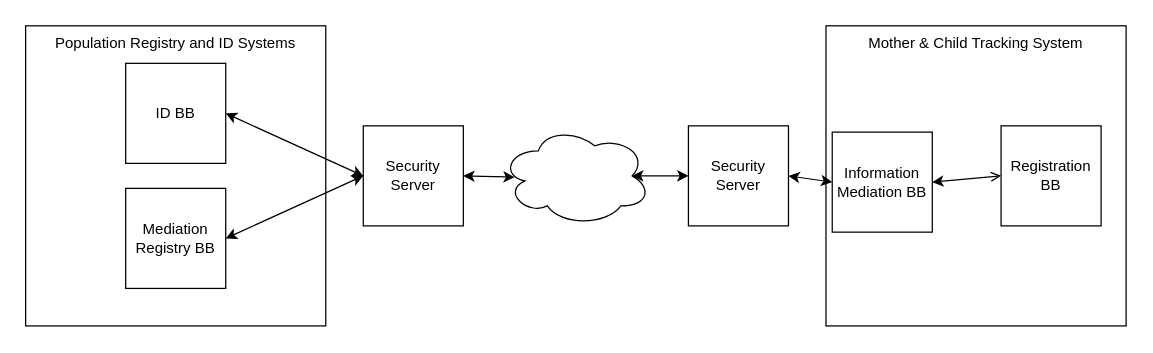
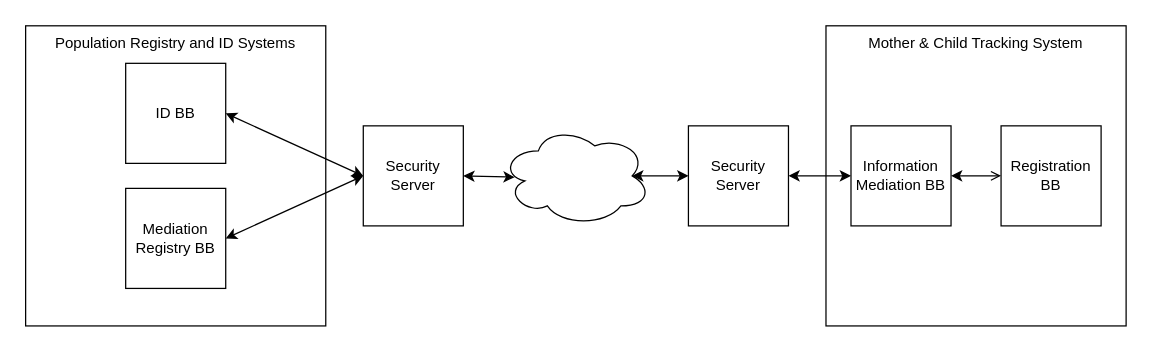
  <mxCell id="0" />
  <mxCell id="1" parent="0" />
  <mxCell id="2" value="Population Registry and ID Systems" style="whiteSpace=wrap;html=1;aspect=fixed;verticalAlign=top;" vertex="1" parent="1"><mxGeometry x="20" y="20" width="240" height="240" as="geometry" /></mxCell>
  <mxCell id="3" value="Mother &amp;amp; Child Tracking System" style="whiteSpace=wrap;html=1;aspect=fixed;verticalAlign=top;" vertex="1" parent="1"><mxGeometry x="660" y="20" width="240" height="240" as="geometry" /></mxCell>
  <mxCell id="4" value="ID BB" style="whiteSpace=wrap;html=1;aspect=fixed;" vertex="1" parent="1"><mxGeometry x="100" y="50" width="80" height="80" as="geometry" /></mxCell>
  <mxCell id="5" value="Registration BB" style="whiteSpace=wrap;html=1;aspect=fixed;" vertex="1" parent="1"><mxGeometry x="800" y="100" width="80" height="80" as="geometry" /></mxCell>
- <mxCell id="6" value="Information Mediation BB" style="whiteSpace=wrap;html=1;aspect=fixed;" vertex="1" parent="1"><mxGeometry x="665" y="105" width="80" height="80" as="geometry" /></mxCell>
+ <mxCell id="6" value="Information Mediation BB" style="whiteSpace=wrap;html=1;aspect=fixed;" vertex="1" parent="1"><mxGeometry x="680" y="100" width="80" height="80" as="geometry" /></mxCell>
  <mxCell id="7" value="Security Server" style="whiteSpace=wrap;html=1;aspect=fixed;" vertex="1" parent="1"><mxGeometry x="550" y="100" width="80" height="80" as="geometry" /></mxCell>
  <mxCell id="8" value="" style="endArrow=classic;startArrow=classic;html=1;entryX=0;entryY=0.5;entryDx=0;entryDy=0;exitX=1;exitY=0.5;exitDx=0;exitDy=0;" edge="1" parent="1" source="7" target="6"><mxGeometry width="50" height="50" relative="1" as="geometry"><mxPoint x="650" y="160" as="sourcePoint" /><mxPoint x="660" y="140" as="targetPoint" /></mxGeometry></mxCell>
  <mxCell id="9" value="" style="ellipse;shape=cloud;whiteSpace=wrap;html=1;" vertex="1" parent="1"><mxGeometry x="400" y="100" width="120" height="80" as="geometry" /></mxCell>
  <mxCell id="10" value="" style="endArrow=classic;startArrow=classic;html=1;entryX=0;entryY=0.5;entryDx=0;entryDy=0;exitX=0.875;exitY=0.5;exitDx=0;exitDy=0;exitPerimeter=0;" edge="1" parent="1" source="9" target="7"><mxGeometry width="50" height="50" relative="1" as="geometry"><mxPoint x="490" y="170" as="sourcePoint" /><mxPoint x="540" y="120" as="targetPoint" /></mxGeometry></mxCell>
  <mxCell id="11" value="" style="endArrow=classic;startArrow=classic;html=1;entryX=0;entryY=0.5;entryDx=0;entryDy=0;exitX=1;exitY=0.5;exitDx=0;exitDy=0;" edge="1" parent="1" source="4" target="15"><mxGeometry width="50" height="50" relative="1" as="geometry"><mxPoint x="310" y="80" as="sourcePoint" /><mxPoint x="385" y="80" as="targetPoint" /></mxGeometry></mxCell>
  <mxCell id="12" value="" style="endArrow=open;startArrow=classic;html=1;exitX=1;exitY=0.5;exitDx=0;exitDy=0;entryX=0;entryY=0.5;entryDx=0;entryDy=0;" edge="1" parent="1" source="6" target="5"><mxGeometry width="50" height="50" relative="1" as="geometry"><mxPoint x="780" y="139.5" as="sourcePoint" /><mxPoint x="800" y="140" as="targetPoint" /></mxGeometry></mxCell>
  <mxCell id="13" value="Mediation Registry BB" style="whiteSpace=wrap;html=1;aspect=fixed;" vertex="1" parent="1"><mxGeometry x="100" y="150" width="80" height="80" as="geometry" /></mxCell>
  <mxCell id="14" value="" style="endArrow=classic;startArrow=classic;html=1;entryX=0;entryY=0.5;entryDx=0;entryDy=0;exitX=1;exitY=0.5;exitDx=0;exitDy=0;" edge="1" parent="1" source="13" target="15"><mxGeometry width="50" height="50" relative="1" as="geometry"><mxPoint x="330" y="210" as="sourcePoint" /><mxPoint x="402" y="290" as="targetPoint" /></mxGeometry></mxCell>
  <mxCell id="15" value="Security Server" style="whiteSpace=wrap;html=1;aspect=fixed;" vertex="1" parent="1"><mxGeometry x="290" y="100" width="80" height="80" as="geometry" /></mxCell>
  <mxCell id="16" value="" style="endArrow=classic;startArrow=classic;html=1;exitX=1;exitY=0.5;exitDx=0;exitDy=0;entryX=0.092;entryY=0.513;entryDx=0;entryDy=0;entryPerimeter=0;" edge="1" parent="1" source="15" target="9"><mxGeometry width="50" height="50" relative="1" as="geometry"><mxPoint x="400" y="55" as="sourcePoint" /><mxPoint x="410" y="80" as="targetPoint" /></mxGeometry></mxCell>
